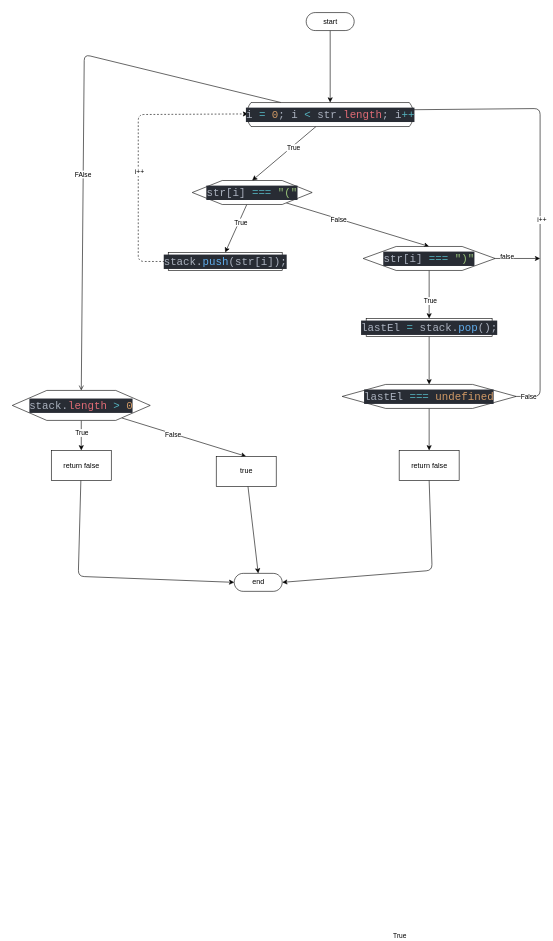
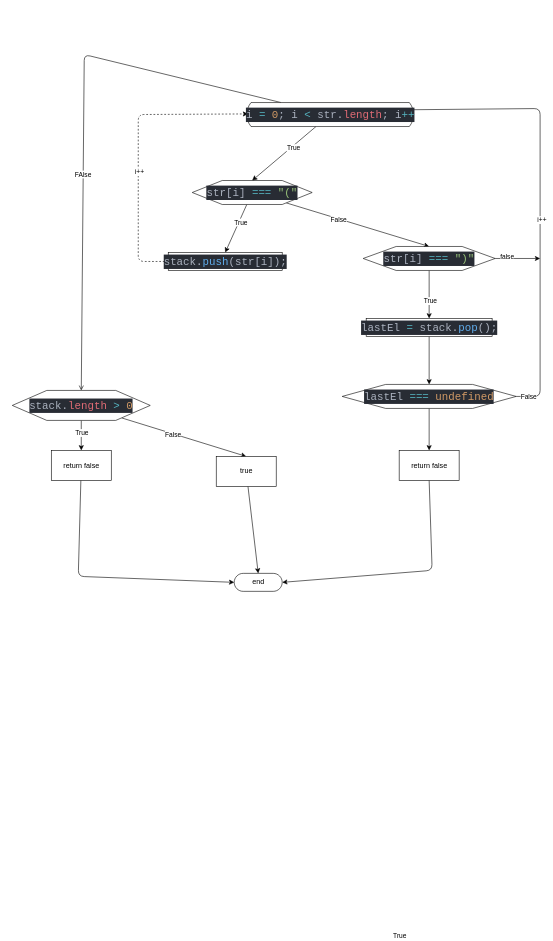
  <mxCell id="0" />
  <mxCell id="1" parent="0" />
  <mxCell id="2" value="end" style="html=1;dashed=0;whitespace=wrap;shape=mxgraph.dfd.start" vertex="1" parent="1"><mxGeometry x="390" y="955" width="80" height="30" as="geometry" /></mxCell>
- <mxCell id="3" style="edgeStyle=none;html=1;entryX=0.5;entryY=0;entryDx=0;entryDy=0;entryPerimeter=0;" edge="1" parent="1" source="4" target="37"><mxGeometry relative="1" as="geometry" /></mxCell>
- <mxCell id="4" value="start" style="html=1;dashed=0;whitespace=wrap;shape=mxgraph.dfd.start" vertex="1" parent="1"><mxGeometry x="510" y="20" width="80" height="30" as="geometry" /></mxCell>
  <mxCell id="5" style="edgeStyle=none;html=1;entryX=0.5;entryY=0;entryDx=0;entryDy=0;" edge="1" parent="1" source="9" target="32"><mxGeometry relative="1" as="geometry" /></mxCell>
  <mxCell id="6" value="True" style="edgeLabel;html=1;align=center;verticalAlign=middle;resizable=0;points=[];" vertex="1" connectable="0" parent="5"><mxGeometry x="-0.294" y="2" relative="1" as="geometry"><mxPoint as="offset" /></mxGeometry></mxCell>
  <mxCell id="7" style="edgeStyle=none;html=1;entryX=0.5;entryY=0;entryDx=0;entryDy=0;" edge="1" parent="1" source="9" target="14"><mxGeometry relative="1" as="geometry" /></mxCell>
  <mxCell id="8" value="False" style="edgeLabel;html=1;align=center;verticalAlign=middle;resizable=0;points=[];" vertex="1" connectable="0" parent="7"><mxGeometry x="-0.27" y="-2" relative="1" as="geometry"><mxPoint as="offset" /></mxGeometry></mxCell>
  <mxCell id="9" value="&lt;div style=&quot;color: rgb(171, 178, 191); background-color: rgb(40, 44, 52); font-family: MontserratAlternates-Regular, Consolas, &amp;quot;Courier New&amp;quot;, monospace; font-size: 18px; line-height: 24px;&quot;&gt;str[i] &lt;span style=&quot;color: #56b6c2;&quot;&gt;===&lt;/span&gt; &lt;span style=&quot;color: #98c379;&quot;&gt;&quot;(&quot;&lt;/span&gt;&lt;/div&gt;" style="shape=hexagon;perimeter=hexagonPerimeter2;whiteSpace=wrap;html=1;size=0.25" vertex="1" parent="1"><mxGeometry x="320" y="300" width="200" height="40" as="geometry" /></mxCell>
  <mxCell id="10" style="edgeStyle=none;html=1;entryX=0.5;entryY=0;entryDx=0;entryDy=0;" edge="1" parent="1" source="14" target="29"><mxGeometry relative="1" as="geometry" /></mxCell>
  <mxCell id="11" value="True" style="edgeLabel;html=1;align=center;verticalAlign=middle;resizable=0;points=[];" vertex="1" connectable="0" parent="10"><mxGeometry x="0.25" y="1" relative="1" as="geometry"><mxPoint as="offset" /></mxGeometry></mxCell>
  <mxCell id="12" style="edgeStyle=none;html=1;" edge="1" parent="1" source="14"><mxGeometry relative="1" as="geometry"><mxPoint x="900" y="430" as="targetPoint" /></mxGeometry></mxCell>
  <mxCell id="13" value="false" style="edgeLabel;html=1;align=center;verticalAlign=middle;resizable=0;points=[];" vertex="1" connectable="0" parent="12"><mxGeometry x="-0.493" y="4" relative="1" as="geometry"><mxPoint as="offset" /></mxGeometry></mxCell>
  <mxCell id="14" value="&lt;div style=&quot;color: rgb(171, 178, 191); background-color: rgb(40, 44, 52); font-family: MontserratAlternates-Regular, Consolas, &amp;quot;Courier New&amp;quot;, monospace; font-size: 18px; line-height: 24px;&quot;&gt;str[i] &lt;span style=&quot;color: #56b6c2;&quot;&gt;===&lt;/span&gt; &lt;span style=&quot;color: #98c379;&quot;&gt;&quot;)&quot;&lt;/span&gt;&lt;/div&gt;" style="shape=hexagon;perimeter=hexagonPerimeter2;whiteSpace=wrap;html=1;size=0.25" vertex="1" parent="1"><mxGeometry x="605" y="410" width="220" height="40" as="geometry" /></mxCell>
  <mxCell id="15" style="edgeStyle=none;html=1;entryX=1;entryY=0.5;entryDx=0;entryDy=0;entryPerimeter=0;exitX=0.5;exitY=1;exitDx=0;exitDy=0;" edge="1" parent="1" source="24" target="2"><mxGeometry relative="1" as="geometry"><Array as="points"><mxPoint x="720" y="950" /></Array></mxGeometry></mxCell>
  <mxCell id="16" value="True" style="edgeLabel;html=1;align=center;verticalAlign=middle;resizable=0;points=[];" vertex="1" connectable="0" parent="15"><mxGeometry x="-0.554" relative="1" as="geometry"><mxPoint x="-52" y="670" as="offset" /></mxGeometry></mxCell>
  <mxCell id="17" style="edgeStyle=none;html=1;entryX=0.5;entryY=0;entryDx=0;entryDy=0;" edge="1" parent="1" source="18" target="24"><mxGeometry relative="1" as="geometry" /></mxCell>
  <mxCell id="18" value="&lt;div style=&quot;color: rgb(171, 178, 191); background-color: rgb(40, 44, 52); font-family: MontserratAlternates-Regular, Consolas, &amp;quot;Courier New&amp;quot;, monospace; font-size: 18px; line-height: 24px;&quot;&gt;lastEl &lt;span style=&quot;color: #56b6c2;&quot;&gt;===&lt;/span&gt; &lt;span style=&quot;color: #d19a66;&quot;&gt;undefined&lt;/span&gt;&lt;/div&gt;" style="shape=hexagon;perimeter=hexagonPerimeter2;whiteSpace=wrap;html=1;size=0.25" vertex="1" parent="1"><mxGeometry x="570" y="640" width="290" height="40" as="geometry" /></mxCell>
  <mxCell id="19" style="edgeStyle=none;html=1;" edge="1" parent="1" source="23" target="39"><mxGeometry relative="1" as="geometry" /></mxCell>
  <mxCell id="20" value="True" style="edgeLabel;html=1;align=center;verticalAlign=middle;resizable=0;points=[];" vertex="1" connectable="0" parent="19"><mxGeometry x="-0.44" y="-3" relative="1" as="geometry"><mxPoint x="3" y="6" as="offset" /></mxGeometry></mxCell>
  <mxCell id="21" style="edgeStyle=none;html=1;entryX=0.5;entryY=0;entryDx=0;entryDy=0;" edge="1" parent="1" source="23" target="41"><mxGeometry relative="1" as="geometry" /></mxCell>
  <mxCell id="22" value="False" style="edgeLabel;html=1;align=center;verticalAlign=middle;resizable=0;points=[];" vertex="1" connectable="0" parent="21"><mxGeometry x="-0.172" y="-1" relative="1" as="geometry"><mxPoint as="offset" /></mxGeometry></mxCell>
  <mxCell id="23" value="&lt;div style=&quot;color: rgb(171, 178, 191); background-color: rgb(40, 44, 52); font-family: MontserratAlternates-Regular, Consolas, &amp;quot;Courier New&amp;quot;, monospace; font-size: 18px; line-height: 24px;&quot;&gt;stack.&lt;span style=&quot;color: #e06c75;&quot;&gt;length&lt;/span&gt; &lt;span style=&quot;color: #56b6c2;&quot;&gt;&amp;gt;&lt;/span&gt; &lt;span style=&quot;color: #d19a66;&quot;&gt;0&lt;/span&gt;&lt;/div&gt;" style="shape=hexagon;perimeter=hexagonPerimeter2;whiteSpace=wrap;html=1;size=0.25" vertex="1" parent="1"><mxGeometry x="20" y="650" width="230" height="50" as="geometry" /></mxCell>
  <mxCell id="24" value="return false" style="html=1;dashed=0;whitespace=wrap;" vertex="1" parent="1"><mxGeometry x="665" y="750" width="100" height="50" as="geometry" /></mxCell>
  <mxCell id="25" style="edgeStyle=none;html=1;entryX=0.5;entryY=0;entryDx=0;entryDy=0;" edge="1" parent="1" source="29" target="18"><mxGeometry relative="1" as="geometry" /></mxCell>
  <mxCell id="26" style="edgeStyle=none;html=1;entryX=0.993;entryY=0.3;entryDx=0;entryDy=0;entryPerimeter=0;exitX=1;exitY=0.5;exitDx=0;exitDy=0;endArrow=none;" edge="1" parent="1" source="18" target="37"><mxGeometry relative="1" as="geometry"><mxPoint x="900" y="41" as="targetPoint" /><Array as="points"><mxPoint x="900" y="660" /><mxPoint x="900" y="180" /></Array></mxGeometry></mxCell>
  <mxCell id="27" value="i++" style="edgeLabel;html=1;align=center;verticalAlign=middle;resizable=0;points=[];" vertex="1" connectable="0" parent="26"><mxGeometry x="-0.085" y="-2" relative="1" as="geometry"><mxPoint as="offset" /></mxGeometry></mxCell>
  <mxCell id="28" value="False" style="edgeLabel;html=1;align=center;verticalAlign=middle;resizable=0;points=[];" vertex="1" connectable="0" parent="26"><mxGeometry x="-0.73" y="1" relative="1" as="geometry"><mxPoint x="-19" y="59" as="offset" /></mxGeometry></mxCell>
  <mxCell id="29" value="&lt;div style=&quot;color: rgb(171, 178, 191); background-color: rgb(40, 44, 52); font-family: MontserratAlternates-Regular, Consolas, &amp;quot;Courier New&amp;quot;, monospace; font-size: 18px; line-height: 24px;&quot;&gt;lastEl &lt;span style=&quot;color: #56b6c2;&quot;&gt;=&lt;/span&gt; stack.&lt;span style=&quot;color: #61afef;&quot;&gt;pop&lt;/span&gt;();&lt;/div&gt;" style="html=1;dashed=0;whitespace=wrap;" vertex="1" parent="1"><mxGeometry x="610" y="530" width="210" height="30" as="geometry" /></mxCell>
  <mxCell id="30" style="edgeStyle=none;html=1;entryX=0.011;entryY=0.475;entryDx=0;entryDy=0;entryPerimeter=0;dashed=1;" edge="1" parent="1" source="32" target="37"><mxGeometry relative="1" as="geometry"><mxPoint x="230" y="70" as="targetPoint" /><Array as="points"><mxPoint x="230" y="435" /><mxPoint x="230" y="190" /></Array></mxGeometry></mxCell>
  <mxCell id="31" value="i++" style="edgeLabel;html=1;align=center;verticalAlign=middle;resizable=0;points=[];" vertex="1" connectable="0" parent="30"><mxGeometry x="-0.163" y="-1" relative="1" as="geometry"><mxPoint as="offset" /></mxGeometry></mxCell>
  <mxCell id="32" value="&lt;div style=&quot;color: rgb(171, 178, 191); background-color: rgb(40, 44, 52); font-family: MontserratAlternates-Regular, Consolas, &amp;quot;Courier New&amp;quot;, monospace; font-size: 18px; line-height: 24px;&quot;&gt;stack.&lt;span style=&quot;color: #61afef;&quot;&gt;push&lt;/span&gt;(str[i]);&lt;/div&gt;" style="html=1;dashed=0;whitespace=wrap;" vertex="1" parent="1"><mxGeometry x="280" y="420" width="190" height="30" as="geometry" /></mxCell>
  <mxCell id="33" style="edgeStyle=none;html=1;entryX=0.5;entryY=0;entryDx=0;entryDy=0;" edge="1" parent="1" source="37" target="9"><mxGeometry relative="1" as="geometry" /></mxCell>
  <mxCell id="34" value="True" style="edgeLabel;html=1;align=center;verticalAlign=middle;resizable=0;points=[];" vertex="1" connectable="0" parent="33"><mxGeometry x="-0.257" y="3" relative="1" as="geometry"><mxPoint as="offset" /></mxGeometry></mxCell>
  <mxCell id="35" style="edgeStyle=none;html=1;entryX=0.5;entryY=0;entryDx=0;entryDy=0;endArrow=open;" edge="1" parent="1" source="37" target="23"><mxGeometry relative="1" as="geometry"><mxPoint x="110" y="80" as="targetPoint" /><Array as="points"><mxPoint x="140" y="90" /></Array></mxGeometry></mxCell>
  <mxCell id="36" value="FAlse" style="edgeLabel;html=1;align=center;verticalAlign=middle;resizable=0;points=[];" vertex="1" connectable="0" parent="35"><mxGeometry x="0.196" y="-1" relative="1" as="geometry"><mxPoint as="offset" /></mxGeometry></mxCell>
  <mxCell id="37" value="&lt;div style=&quot;color: rgb(171, 178, 191); background-color: rgb(40, 44, 52); font-family: MontserratAlternates-Regular, Consolas, &amp;quot;Courier New&amp;quot;, monospace; font-size: 18px; line-height: 24px;&quot;&gt;i &lt;span style=&quot;color: #56b6c2;&quot;&gt;=&lt;/span&gt; &lt;span style=&quot;color: #d19a66;&quot;&gt;0&lt;/span&gt;; i &lt;span style=&quot;color: #56b6c2;&quot;&gt;&amp;lt;&lt;/span&gt; str.&lt;span style=&quot;color: #e06c75;&quot;&gt;length&lt;/span&gt;; i&lt;span style=&quot;color: #56b6c2;&quot;&gt;++&lt;/span&gt;&lt;/div&gt;" style="html=1;dashed=0;whitespace=wrap;shape=mxgraph.dfd.loop" vertex="1" parent="1"><mxGeometry x="410" y="170" width="280" height="40" as="geometry" /></mxCell>
  <mxCell id="38" style="edgeStyle=none;html=1;entryX=0;entryY=0.5;entryDx=0;entryDy=0;entryPerimeter=0;" edge="1" parent="1" source="39" target="2"><mxGeometry relative="1" as="geometry"><Array as="points"><mxPoint x="130" y="960" /></Array></mxGeometry></mxCell>
  <mxCell id="39" value="return false" style="html=1;dashed=0;whitespace=wrap;" vertex="1" parent="1"><mxGeometry x="85" y="750" width="100" height="50" as="geometry" /></mxCell>
  <mxCell id="40" style="edgeStyle=none;html=1;entryX=0.5;entryY=0.5;entryDx=0;entryDy=-15;entryPerimeter=0;" edge="1" parent="1" source="41" target="2"><mxGeometry relative="1" as="geometry" /></mxCell>
  <mxCell id="41" value="true" style="html=1;dashed=0;whitespace=wrap;" vertex="1" parent="1"><mxGeometry x="360" y="760" width="100" height="50" as="geometry" /></mxCell>
